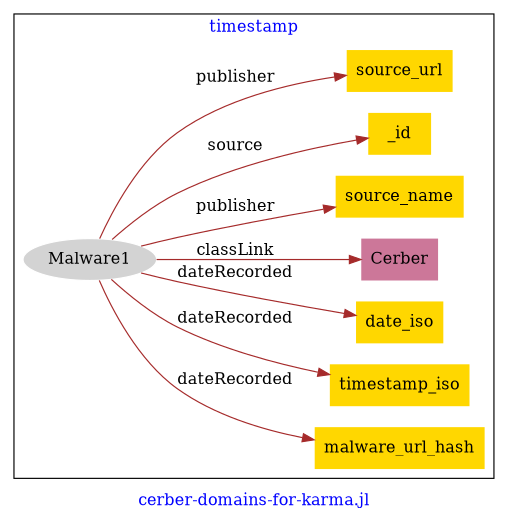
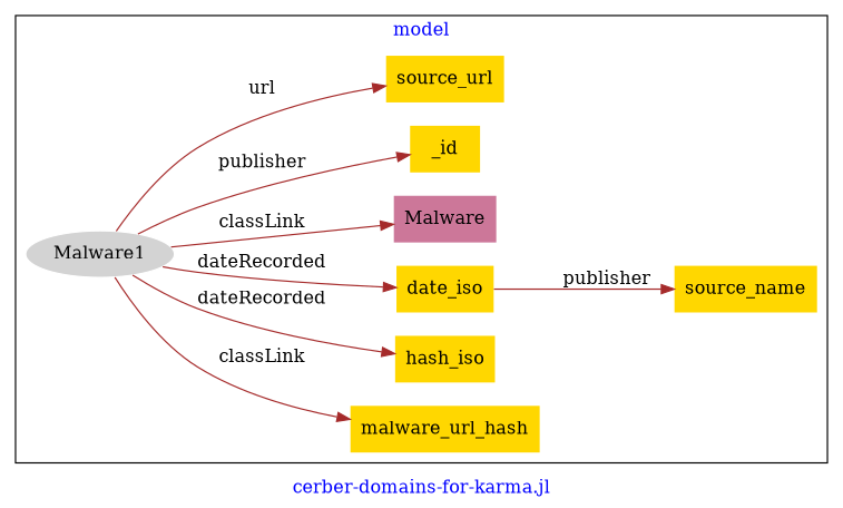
  digraph {
    fontcolor=blue
    label="cerber-domains-for-karma.jl"
    rankdir=LR
    remincross=true
    node [fillcolor=gold style=filled shape=plaintext]
    edge [color=brown fontcolor=black]
    n1 [color=white fillcolor=lightgray label=Malware1 shape=""]
    n2 [label=malware_url_hash]
-   n3 [label=timestamp_iso]
+   n3 [label=hash_iso]
    n4 [label=date_iso]
-   n5 [fillcolor="#CC7799" label=Cerber]
+   n5 [fillcolor="#CC7799" label=Malware]
    n6 [label=source_name]
    n7 [label=_id]
    n8 [label=source_url]
    subgraph cluster_1 {
-     label=timestamp
+     label=model
      n1
      n2
      n3
      n4
      n5
      n6
      n7
      n8
    }
-   n1 -> n2 [label=dateRecorded]
+   n1 -> n2 [label=classLink]
    n1 -> n3 [label=dateRecorded]
    n1 -> n4 [label=dateRecorded]
    n1 -> n5 [label=classLink]
-   n1 -> n6 [label=publisher]
-   n1 -> n7 [label=source]
-   n1 -> n8 [label=publisher]
+   n4 -> n6 [label=publisher]
+   n1 -> n7 [label=publisher]
+   n1 -> n8 [label=url]
  }
